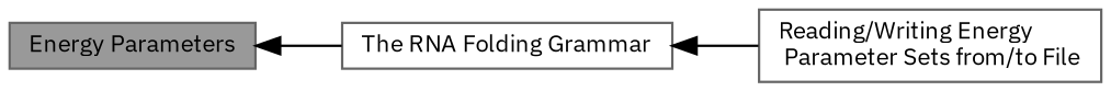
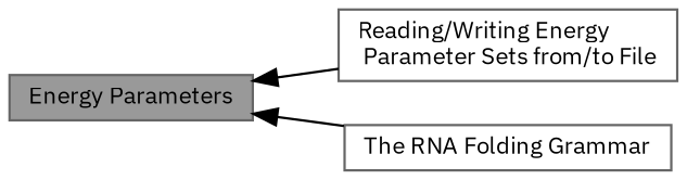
  digraph {
    fontname="IBM Plex Sans"
    rankdir=LR
    node [color=grey40 fillcolor=white fontname="IBM Plex Sans" fontsize=10 shape=box style=filled]
    edge [dir=back fontname="IBM Plex Sans" fontsize=10 labelfontname=Helvetica labelfontsize=10 shape=plaintext style=solid]
    n1 [color=gray40 fillcolor=grey60 fontcolor=black height=0.2 label="Energy Parameters" width=0.4]
    n2 [height=0.2 label="Reading/Writing Energy\l Parameter Sets from/to File" width=0.4]
    n3 [height=0.2 label="The RNA Folding Grammar" width=0.4]
-   n3 -> n2
+   n1 -> n2
    n1 -> n3
  }
